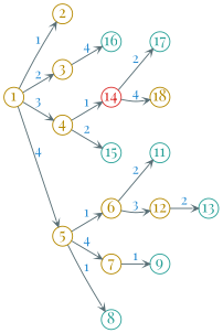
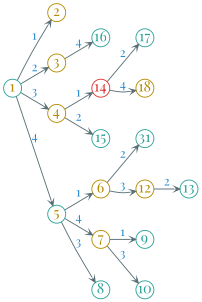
  digraph {
    fontname="Playfair Display"
    nodesep=0.5
    rankdir=LR
    ranksep=0.3
    node [color="#b58900" fixedsize=true fontcolor="#b58900" fontname="Playfair Display" fontsize=16 shape=circle]
    edge [arrowhead=vee arrowsize=0.6 color="#586e75" fontcolor="#268bd2" fontname="Playfair Display" fontsize=14]
-   1 [width=0.28]
+   1 [color="#2aa198" width=0.28]
    2 [width=0.28]
    3 [width=0.28]
    4 [width=0.28]
-   5 [width=0.28]
+   5 [color="#2aa198" width=0.28]
    16 [color="#2aa198" fontcolor="#2aa198" width=0.28]
    14 [color="#dc322f" fontcolor="#dc322f" width=0.28]
    15 [color="#2aa198" fontcolor="#2aa198" width=0.28]
    6 [width=0.28]
    7 [width=0.28]
    8 [color="#2aa198" fontcolor="#2aa198" width=0.28]
    17 [color="#2aa198" fontcolor="#2aa198" width=0.28]
    18 [width=0.28]
-   11 [color="#2aa198" fontcolor="#2aa198" width=0.28]
+   11 [color="#2aa198" fontcolor="#2aa198" width=0.28 label=31]
    12 [width=0.28]
    9 [color="#2aa198" fontcolor="#2aa198" width=0.28]
+   10 [color="#2aa198" fontcolor="#2aa198" width=0.28]
    13 [color="#2aa198" fontcolor="#2aa198" width=0.28]
    1 -> 2 [label=1]
    1 -> 3 [label=2]
    1 -> 4 [label=3]
    1 -> 5 [label=4]
    3 -> 16 [label=4]
    4 -> 14 [label=1]
    4 -> 15 [label=2]
    5 -> 6 [label=1]
    5 -> 7 [label=4]
-   5 -> 8 [label=1]
+   5 -> 8 [label=3]
    14 -> 17 [label=2]
    14 -> 18 [label=4]
    6 -> 11 [label=2]
    6 -> 12 [label=3]
    7 -> 9 [label=1]
+   7 -> 10 [label=3]
    12 -> 13 [label=2]
  }
